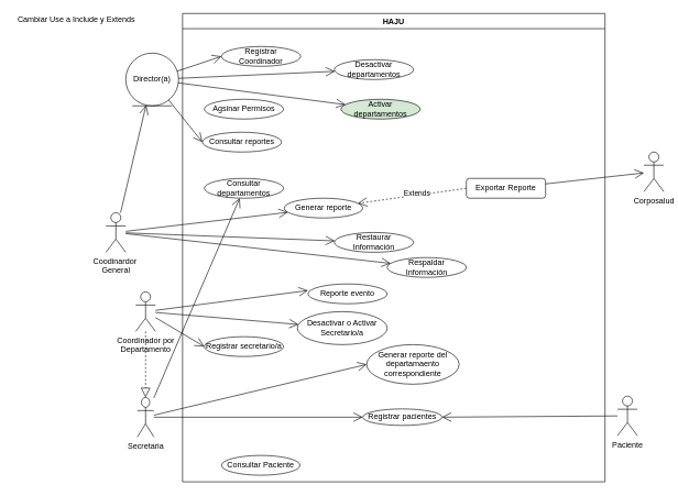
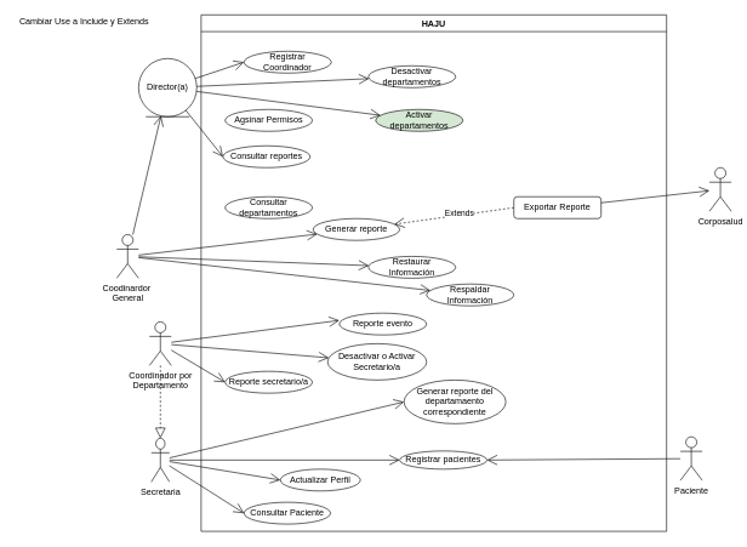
  <mxCell id="0" />
  <mxCell id="1" parent="0" />
  <mxCell id="2" value="Secretaria" style="shape=umlActor;verticalLabelPosition=bottom;verticalAlign=top;html=1;outlineConnect=0;" parent="1" vertex="1"><mxGeometry x="207.5" y="602" width="25" height="60" as="geometry" /></mxCell>
  <mxCell id="3" value="HAJU" style="swimlane;" parent="1" vertex="1"><mxGeometry x="276" y="20" width="640" height="710" as="geometry" /></mxCell>
  <mxCell id="4" value="Registrar pacientes" style="ellipse;whiteSpace=wrap;html=1;" parent="3" vertex="1"><mxGeometry x="273" y="599.5" width="120" height="25" as="geometry" /></mxCell>
+ <mxCell id="5" value="Actualizar Perfil" style="ellipse;whiteSpace=wrap;html=1;" parent="3" vertex="1"><mxGeometry x="109" y="624.5" width="110" height="30" as="geometry" /></mxCell>
  <mxCell id="6" value="Generar reporte del departamaento correspondiente" style="ellipse;whiteSpace=wrap;html=1;" parent="3" vertex="1"><mxGeometry x="279" y="502" width="140" height="60" as="geometry" /></mxCell>
- <mxCell id="7" value="Registrar secretario/a" style="ellipse;whiteSpace=wrap;html=1;" parent="3" vertex="1"><mxGeometry x="33" y="490" width="120" height="30" as="geometry" /></mxCell>
+ <mxCell id="7" value="Reporte secretario/a" style="ellipse;whiteSpace=wrap;html=1;" parent="3" vertex="1"><mxGeometry x="33" y="490" width="120" height="30" as="geometry" /></mxCell>
  <mxCell id="8" value="Reporte evento" style="ellipse;whiteSpace=wrap;html=1;" parent="3" vertex="1"><mxGeometry x="190" y="410" width="120" height="30" as="geometry" /></mxCell>
  <mxCell id="9" value="Respaldar Información" style="ellipse;whiteSpace=wrap;html=1;" parent="3" vertex="1"><mxGeometry x="310" y="370" width="120" height="30" as="geometry" /></mxCell>
  <mxCell id="10" value="Desactivar o Activar Secretario/a" style="ellipse;whiteSpace=wrap;html=1;" parent="3" vertex="1"><mxGeometry x="174" y="452" width="136" height="50" as="geometry" /></mxCell>
  <mxCell id="11" value="Consultar departamentos" style="ellipse;whiteSpace=wrap;html=1;" parent="3" vertex="1"><mxGeometry x="33" y="250" width="120" height="30" as="geometry" /></mxCell>
  <mxCell id="12" value="Generar reporte" style="ellipse;whiteSpace=wrap;html=1;" parent="3" vertex="1"><mxGeometry x="154" y="280" width="119" height="30" as="geometry" /></mxCell>
  <mxCell id="13" value="Extends" style="endArrow=open;endSize=12;dashed=1;html=1;rounded=0;exitX=0;exitY=0.5;exitDx=0;exitDy=0;" parent="3" source="14" target="12" edge="1"><mxGeometry x="-0.092" y="-2" width="160" relative="1" as="geometry"><mxPoint x="470" y="302" as="sourcePoint" /><mxPoint x="410" y="302" as="targetPoint" /><mxPoint as="offset" /></mxGeometry></mxCell>
  <mxCell id="14" value="Exportar Reporte" style="whiteSpace=wrap;html=1;rounded=1;" parent="3" vertex="1"><mxGeometry x="430" y="250" width="120" height="30" as="geometry" /></mxCell>
  <mxCell id="15" value="Restaurar Información" style="ellipse;whiteSpace=wrap;html=1;" parent="3" vertex="1"><mxGeometry x="230" y="332" width="120" height="30" as="geometry" /></mxCell>
  <mxCell id="16" value="Agsinar Permisos" style="ellipse;whiteSpace=wrap;html=1;" parent="3" vertex="1"><mxGeometry x="33" y="130" width="120" height="30" as="geometry" /></mxCell>
  <mxCell id="17" value="Registrar Coordinador" style="ellipse;whiteSpace=wrap;html=1;" parent="3" vertex="1"><mxGeometry x="59" y="50" width="120" height="30" as="geometry" /></mxCell>
  <mxCell id="18" value="Activar departamentos" style="ellipse;whiteSpace=wrap;html=1;fillColor=#d5e8d4;" parent="3" vertex="1"><mxGeometry x="240" y="130" width="120" height="30" as="geometry" /></mxCell>
  <mxCell id="19" value="Desactivar departamentos" style="ellipse;whiteSpace=wrap;html=1;" parent="3" vertex="1"><mxGeometry x="230" y="70" width="120" height="30" as="geometry" /></mxCell>
  <mxCell id="20" value="Consultar Paciente" style="ellipse;whiteSpace=wrap;html=1;" parent="3" vertex="1"><mxGeometry x="59" y="670" width="119" height="30" as="geometry" /></mxCell>
  <mxCell id="21" value="Consultar reportes" style="ellipse;whiteSpace=wrap;html=1;" parent="3" vertex="1"><mxGeometry x="30" y="180" width="120" height="30" as="geometry" /></mxCell>
  <mxCell id="22" value="Paciente" style="shape=umlActor;verticalLabelPosition=bottom;verticalAlign=top;html=1;" parent="1" vertex="1"><mxGeometry x="935" y="600" width="30" height="60" as="geometry" /></mxCell>
  <mxCell id="23" value="" style="endArrow=open;endFill=1;endSize=12;html=1;rounded=0;entryX=0;entryY=0.5;entryDx=0;entryDy=0;" parent="1" source="2" target="6" edge="1"><mxGeometry width="160" relative="1" as="geometry"><mxPoint x="255" y="584.5" as="sourcePoint" /><mxPoint x="485" y="549.5" as="targetPoint" /></mxGeometry></mxCell>
- <mxCell id="24" value="" style="endArrow=open;endFill=1;endSize=12;html=1;rounded=0;" parent="1" source="2" target="11" edge="1"><mxGeometry width="160" relative="1" as="geometry"><mxPoint x="255" y="602" as="sourcePoint" /><mxPoint x="415" y="606.5" as="targetPoint" /></mxGeometry></mxCell>
+ <mxCell id="24" value="" style="endArrow=open;endFill=1;endSize=12;html=1;rounded=0;entryX=0;entryY=0.5;entryDx=0;entryDy=0;" parent="1" source="2" target="20" edge="1"><mxGeometry width="160" relative="1" as="geometry"><mxPoint x="255" y="602" as="sourcePoint" /><mxPoint x="415" y="606.5" as="targetPoint" /></mxGeometry></mxCell>
  <mxCell id="25" value="" style="endArrow=open;endFill=1;endSize=12;html=1;rounded=0;entryX=0;entryY=0.5;entryDx=0;entryDy=0;" parent="1" source="2" target="4" edge="1"><mxGeometry width="160" relative="1" as="geometry"><mxPoint x="255" y="612" as="sourcePoint" /><mxPoint x="415" y="612" as="targetPoint" /></mxGeometry></mxCell>
+ <mxCell id="26" value="" style="endArrow=open;endFill=1;endSize=12;html=1;rounded=0;entryX=0;entryY=0.5;entryDx=0;entryDy=0;" parent="1" source="2" target="5" edge="1"><mxGeometry width="160" relative="1" as="geometry"><mxPoint x="255" y="622" as="sourcePoint" /><mxPoint x="335" y="607" as="targetPoint" /></mxGeometry></mxCell>
  <mxCell id="27" value="" style="endArrow=open;endFill=1;endSize=12;html=1;rounded=0;entryX=1;entryY=0.5;entryDx=0;entryDy=0;" parent="1" source="22" target="4" edge="1"><mxGeometry width="160" relative="1" as="geometry"><mxPoint x="655" y="566.5" as="sourcePoint" /><mxPoint x="815" y="566.5" as="targetPoint" /><Array as="points" /></mxGeometry></mxCell>
  <mxCell id="28" value="Coordinador por&lt;br&gt;Departamento" style="shape=umlActor;verticalLabelPosition=bottom;verticalAlign=top;html=1;" parent="1" vertex="1"><mxGeometry x="205" y="442" width="30" height="60" as="geometry" /></mxCell>
  <mxCell id="29" value="" style="endArrow=open;endFill=1;endSize=12;html=1;rounded=0;entryX=0;entryY=0.5;entryDx=0;entryDy=0;" parent="1" source="28" target="7" edge="1"><mxGeometry width="160" relative="1" as="geometry"><mxPoint x="235" y="499.5" as="sourcePoint" /><mxPoint x="345" y="454.5" as="targetPoint" /></mxGeometry></mxCell>
  <mxCell id="30" value="" style="endArrow=open;endFill=1;endSize=12;html=1;rounded=0;entryX=0;entryY=0.333;entryDx=0;entryDy=0;entryPerimeter=0;" parent="1" source="28" target="8" edge="1"><mxGeometry width="160" relative="1" as="geometry"><mxPoint x="245" y="537" as="sourcePoint" /><mxPoint x="355" y="492" as="targetPoint" /></mxGeometry></mxCell>
  <mxCell id="31" value="Coodinardor&amp;nbsp;&lt;br&gt;General" style="shape=umlActor;verticalLabelPosition=bottom;verticalAlign=top;html=1;" parent="1" vertex="1"><mxGeometry x="160" y="322" width="30" height="60" as="geometry" /></mxCell>
  <mxCell id="32" value="" style="endArrow=open;endFill=1;endSize=12;html=1;rounded=0;" parent="1" source="31" target="35" edge="1"><mxGeometry width="160" relative="1" as="geometry"><mxPoint x="230" y="342" as="sourcePoint" /><mxPoint x="355" y="291.99" as="targetPoint" /></mxGeometry></mxCell>
  <mxCell id="33" value="" style="endArrow=open;endFill=1;endSize=12;html=1;rounded=0;" parent="1" source="31" target="9" edge="1"><mxGeometry width="160" relative="1" as="geometry"><mxPoint x="265" y="382.01" as="sourcePoint" /><mxPoint x="390" y="332" as="targetPoint" /></mxGeometry></mxCell>
  <mxCell id="34" value="" style="endArrow=open;endFill=1;endSize=12;html=1;rounded=0;" parent="1" source="31" target="12" edge="1"><mxGeometry width="160" relative="1" as="geometry"><mxPoint x="230" y="352.01" as="sourcePoint" /><mxPoint x="645" y="270" as="targetPoint" /></mxGeometry></mxCell>
  <mxCell id="35" value="Director(a)" style="ellipse;shape=umlEntity;whiteSpace=wrap;html=1;" parent="1" vertex="1"><mxGeometry x="190" y="80" width="80" height="80" as="geometry" /></mxCell>
  <mxCell id="36" value="Corposalud" style="shape=umlActor;verticalLabelPosition=bottom;verticalAlign=top;html=1;" parent="1" vertex="1"><mxGeometry x="975" y="230" width="30" height="60" as="geometry" /></mxCell>
  <mxCell id="37" value="" style="endArrow=open;endFill=1;endSize=12;html=1;rounded=0;" parent="1" source="14" target="36" edge="1"><mxGeometry width="160" relative="1" as="geometry"><mxPoint x="241" y="292" as="sourcePoint" /><mxPoint x="366" y="241.99" as="targetPoint" /></mxGeometry></mxCell>
  <mxCell id="38" value="" style="endArrow=open;endFill=1;endSize=12;html=1;rounded=0;entryX=0;entryY=0.5;entryDx=0;entryDy=0;" parent="1" source="35" target="17" edge="1"><mxGeometry width="160" relative="1" as="geometry"><mxPoint x="775" y="160" as="sourcePoint" /><mxPoint x="860.179" y="220.842" as="targetPoint" /></mxGeometry></mxCell>
  <mxCell id="39" value="" style="endArrow=open;endFill=1;endSize=12;html=1;rounded=0;entryX=0;entryY=0.5;entryDx=0;entryDy=0;" parent="1" source="35" target="21" edge="1"><mxGeometry width="160" relative="1" as="geometry"><mxPoint x="525" y="330" as="sourcePoint" /><mxPoint x="685" y="330" as="targetPoint" /></mxGeometry></mxCell>
  <mxCell id="40" value="" style="endArrow=block;dashed=1;endFill=0;endSize=12;html=1;rounded=0;entryX=0.5;entryY=0;entryDx=0;entryDy=0;entryPerimeter=0;" parent="1" source="28" target="2" edge="1"><mxGeometry width="160" relative="1" as="geometry"><mxPoint x="525" y="490" as="sourcePoint" /><mxPoint x="685" y="490" as="targetPoint" /></mxGeometry></mxCell>
  <mxCell id="41" value="Cambiar Use a Include y Extends" style="text;html=1;align=center;verticalAlign=middle;resizable=0;points=[];autosize=1;strokeColor=none;fillColor=none;" vertex="1" parent="1"><mxGeometry x="20" y="20" width="190" height="20" as="geometry" /></mxCell>
  <mxCell id="42" value="" style="endArrow=open;endFill=1;endSize=12;html=1;rounded=0;" edge="1" parent="1" source="35" target="19"><mxGeometry width="160" relative="1" as="geometry"><mxPoint x="280" y="130" as="sourcePoint" /><mxPoint x="319" y="115" as="targetPoint" /></mxGeometry></mxCell>
  <mxCell id="43" value="" style="endArrow=open;endFill=1;endSize=12;html=1;rounded=0;" edge="1" parent="1" source="35" target="18"><mxGeometry width="160" relative="1" as="geometry"><mxPoint x="279.962" y="128.263" as="sourcePoint" /><mxPoint x="516.934" y="117.637" as="targetPoint" /></mxGeometry></mxCell>
  <mxCell id="44" value="" style="endArrow=open;endFill=1;endSize=12;html=1;rounded=0;" edge="1" parent="1" source="31" target="15"><mxGeometry width="160" relative="1" as="geometry"><mxPoint x="980" y="400" as="sourcePoint" /><mxPoint x="756" y="407" as="targetPoint" /></mxGeometry></mxCell>
  <mxCell id="45" value="" style="endArrow=open;endFill=1;endSize=12;html=1;rounded=0;" edge="1" parent="1" source="28" target="10"><mxGeometry width="160" relative="1" as="geometry"><mxPoint x="230" y="482" as="sourcePoint" /><mxPoint x="319" y="517" as="targetPoint" /></mxGeometry></mxCell>
